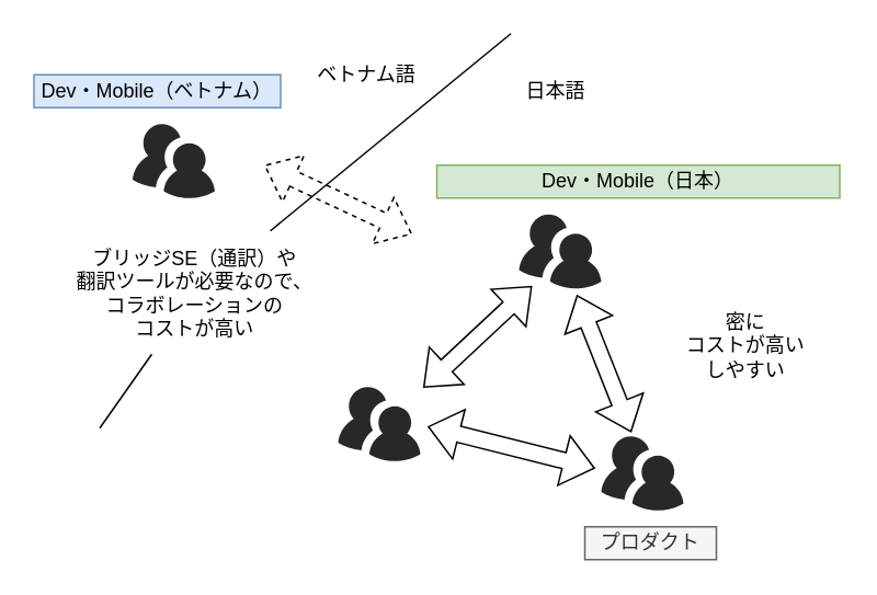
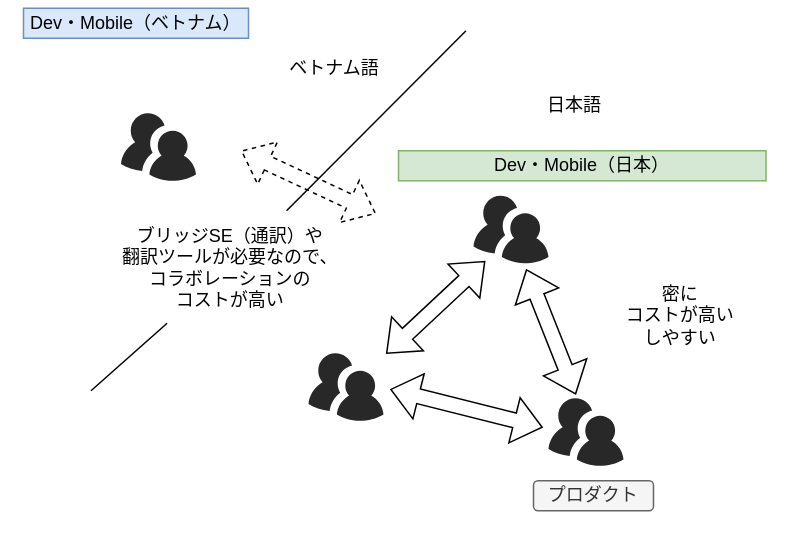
  <mxCell id="0" />
  <mxCell id="1" parent="0" />
  <mxCell id="2" value="Dev・Mobile（日本）" style="rounded=0;whiteSpace=wrap;html=1;fillColor=#d5e8d4;strokeColor=#82b366;" vertex="1" parent="1"><mxGeometry x="265" y="100" width="245" height="20" as="geometry" /></mxCell>
- <mxCell id="3" value="Dev・Mobile（ベトナム）" style="rounded=0;whiteSpace=wrap;html=1;fillColor=#dae8fc;strokeColor=#6c8ebf;" vertex="1" parent="1"><mxGeometry x="20" y="45" width="150" height="20" as="geometry" /></mxCell>
+ <mxCell id="3" value="Dev・Mobile（ベトナム）" style="rounded=0;whiteSpace=wrap;html=1;fillColor=#dae8fc;strokeColor=#6c8ebf;" vertex="1" parent="1"><mxGeometry x="15" y="5" width="150" height="20" as="geometry" /></mxCell>
  <mxCell id="4" value="" style="verticalLabelPosition=bottom;sketch=0;html=1;fillColor=#282828;strokeColor=none;verticalAlign=top;pointerEvents=1;align=center;shape=mxgraph.cisco_safe.people_places_things_icons.icon9;" vertex="1" parent="1"><mxGeometry x="80" y="75" width="50" height="45" as="geometry" /></mxCell>
  <mxCell id="5" value="" style="verticalLabelPosition=bottom;sketch=0;html=1;fillColor=#282828;strokeColor=none;verticalAlign=top;pointerEvents=1;align=center;shape=mxgraph.cisco_safe.people_places_things_icons.icon9;" vertex="1" parent="1"><mxGeometry x="315" y="130" width="50" height="45" as="geometry" /></mxCell>
  <mxCell id="6" value="" style="shape=flexArrow;endArrow=classic;startArrow=classic;html=1;rounded=0;entryX=0.157;entryY=0.968;entryDx=0;entryDy=0;entryPerimeter=0;exitX=1.035;exitY=0.008;exitDx=0;exitDy=0;exitPerimeter=0;" edge="1" parent="1" source="9" target="5"><mxGeometry width="100" height="100" relative="1" as="geometry"><mxPoint x="235" y="240" as="sourcePoint" /><mxPoint x="335" y="200" as="targetPoint" /></mxGeometry></mxCell>
- <mxCell id="7" value="プロダクト" style="rounded=0;whiteSpace=wrap;html=1;fillColor=#f5f5f5;strokeColor=#666666;fontColor=#333333;" vertex="1" parent="1"><mxGeometry x="355" y="320" width="80" height="20" as="geometry" /></mxCell>
+ <mxCell id="7" value="プロダクト" style="whiteSpace=wrap;html=1;fillColor=#f5f5f5;strokeColor=#666666;fontColor=#333333;rounded=1;" vertex="1" parent="1"><mxGeometry x="355" y="320" width="80" height="20" as="geometry" /></mxCell>
  <mxCell id="8" value="" style="verticalLabelPosition=bottom;sketch=0;html=1;fillColor=#282828;strokeColor=none;verticalAlign=top;pointerEvents=1;align=center;shape=mxgraph.cisco_safe.people_places_things_icons.icon9;" vertex="1" parent="1"><mxGeometry x="365" y="265" width="50" height="45" as="geometry" /></mxCell>
  <mxCell id="9" value="" style="verticalLabelPosition=bottom;sketch=0;html=1;fillColor=#282828;strokeColor=none;verticalAlign=top;pointerEvents=1;align=center;shape=mxgraph.cisco_safe.people_places_things_icons.icon9;" vertex="1" parent="1"><mxGeometry x="205" y="235" width="50" height="45" as="geometry" /></mxCell>
  <mxCell id="10" value="" style="endArrow=none;html=1;rounded=0;" edge="1" parent="1" source="18"><mxGeometry width="50" height="50" relative="1" as="geometry"><mxPoint x="60" y="260" as="sourcePoint" /><mxPoint x="310" y="20" as="targetPoint" /></mxGeometry></mxCell>
  <mxCell id="11" value="ベトナム語" style="text;html=1;strokeColor=none;fillColor=none;align=center;verticalAlign=middle;whiteSpace=wrap;rounded=0;" vertex="1" parent="1"><mxGeometry x="185" y="30" width="75" height="30" as="geometry" /></mxCell>
- <mxCell id="12" value="日本語" style="text;html=1;strokeColor=none;fillColor=none;align=center;verticalAlign=middle;whiteSpace=wrap;rounded=0;" vertex="1" parent="1"><mxGeometry x="300" y="40" width="75" height="30" as="geometry" /></mxCell>
+ <mxCell id="12" value="日本語" style="text;html=1;strokeColor=none;fillColor=none;align=center;verticalAlign=middle;whiteSpace=wrap;rounded=0;" vertex="1" parent="1"><mxGeometry x="345" y="55" width="75" height="30" as="geometry" /></mxCell>
  <mxCell id="13" value="" style="shape=flexArrow;endArrow=classic;startArrow=classic;html=1;rounded=0;exitX=1.089;exitY=0.533;exitDx=0;exitDy=0;exitPerimeter=0;entryX=-0.075;entryY=0.432;entryDx=0;entryDy=0;entryPerimeter=0;" edge="1" parent="1" source="9" target="8"><mxGeometry width="100" height="100" relative="1" as="geometry"><mxPoint x="255" y="270" as="sourcePoint" /><mxPoint x="335" y="280" as="targetPoint" /></mxGeometry></mxCell>
  <mxCell id="14" value="" style="shape=flexArrow;endArrow=classic;startArrow=classic;html=1;rounded=0;entryX=0.703;entryY=1.089;entryDx=0;entryDy=0;entryPerimeter=0;exitX=0.365;exitY=-0.055;exitDx=0;exitDy=0;exitPerimeter=0;" edge="1" parent="1" source="8" target="5"><mxGeometry width="100" height="100" relative="1" as="geometry"><mxPoint x="313.5" y="249" as="sourcePoint" /><mxPoint x="401.5" y="185" as="targetPoint" /></mxGeometry></mxCell>
  <mxCell id="15" value="" style="shape=flexArrow;endArrow=classic;startArrow=classic;html=1;rounded=0;exitX=1.035;exitY=0.008;exitDx=0;exitDy=0;exitPerimeter=0;dashed=1;" edge="1" parent="1"><mxGeometry width="100" height="100" relative="1" as="geometry"><mxPoint x="160" y="100" as="sourcePoint" /><mxPoint x="250" y="142" as="targetPoint" /></mxGeometry></mxCell>
  <mxCell id="16" value="密に&lt;br&gt;コストが高い&lt;br&gt;しやすい" style="text;html=1;strokeColor=none;fillColor=none;align=center;verticalAlign=middle;whiteSpace=wrap;rounded=0;" vertex="1" parent="1"><mxGeometry x="395" y="185" width="116" height="50" as="geometry" /></mxCell>
  <mxCell id="17" value="" style="endArrow=none;html=1;rounded=0;" edge="1" parent="1" target="18"><mxGeometry width="50" height="50" relative="1" as="geometry"><mxPoint x="60" y="260" as="sourcePoint" /><mxPoint x="310" y="20" as="targetPoint" /></mxGeometry></mxCell>
- <mxCell id="18" value="ブリッジSE（通訳）や&lt;br&gt;翻訳ツールが必要なので、&lt;br&gt;コラボレーションの&lt;br&gt;コストが高い" style="text;html=1;strokeColor=none;fillColor=none;align=center;verticalAlign=middle;whiteSpace=wrap;rounded=0;" vertex="1" parent="1"><mxGeometry x="45" y="140" width="146" height="75" as="geometry" /></mxCell>
+ <mxCell id="18" value="ブリッジSE（通訳）や&lt;br&gt;翻訳ツールが必要なので、&lt;br&gt;コラボレーションの&lt;br&gt;コストが高い" style="text;html=1;strokeColor=none;fillColor=none;align=center;verticalAlign=middle;whiteSpace=wrap;rounded=0;" vertex="1" parent="1"><mxGeometry x="80" y="140" width="146" height="75" as="geometry" /></mxCell>
